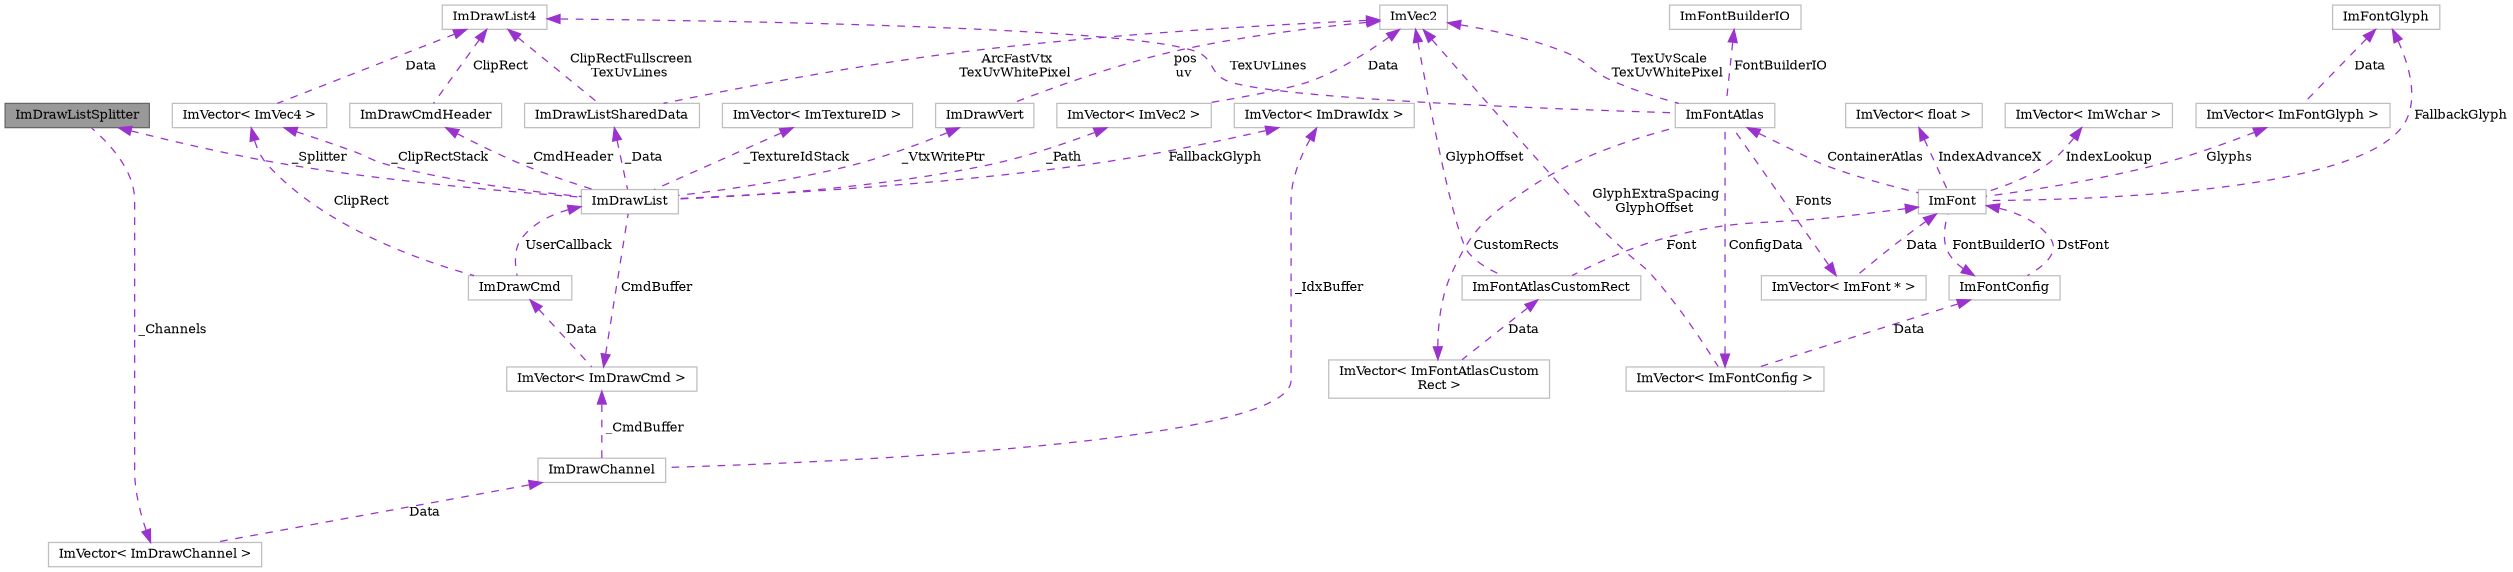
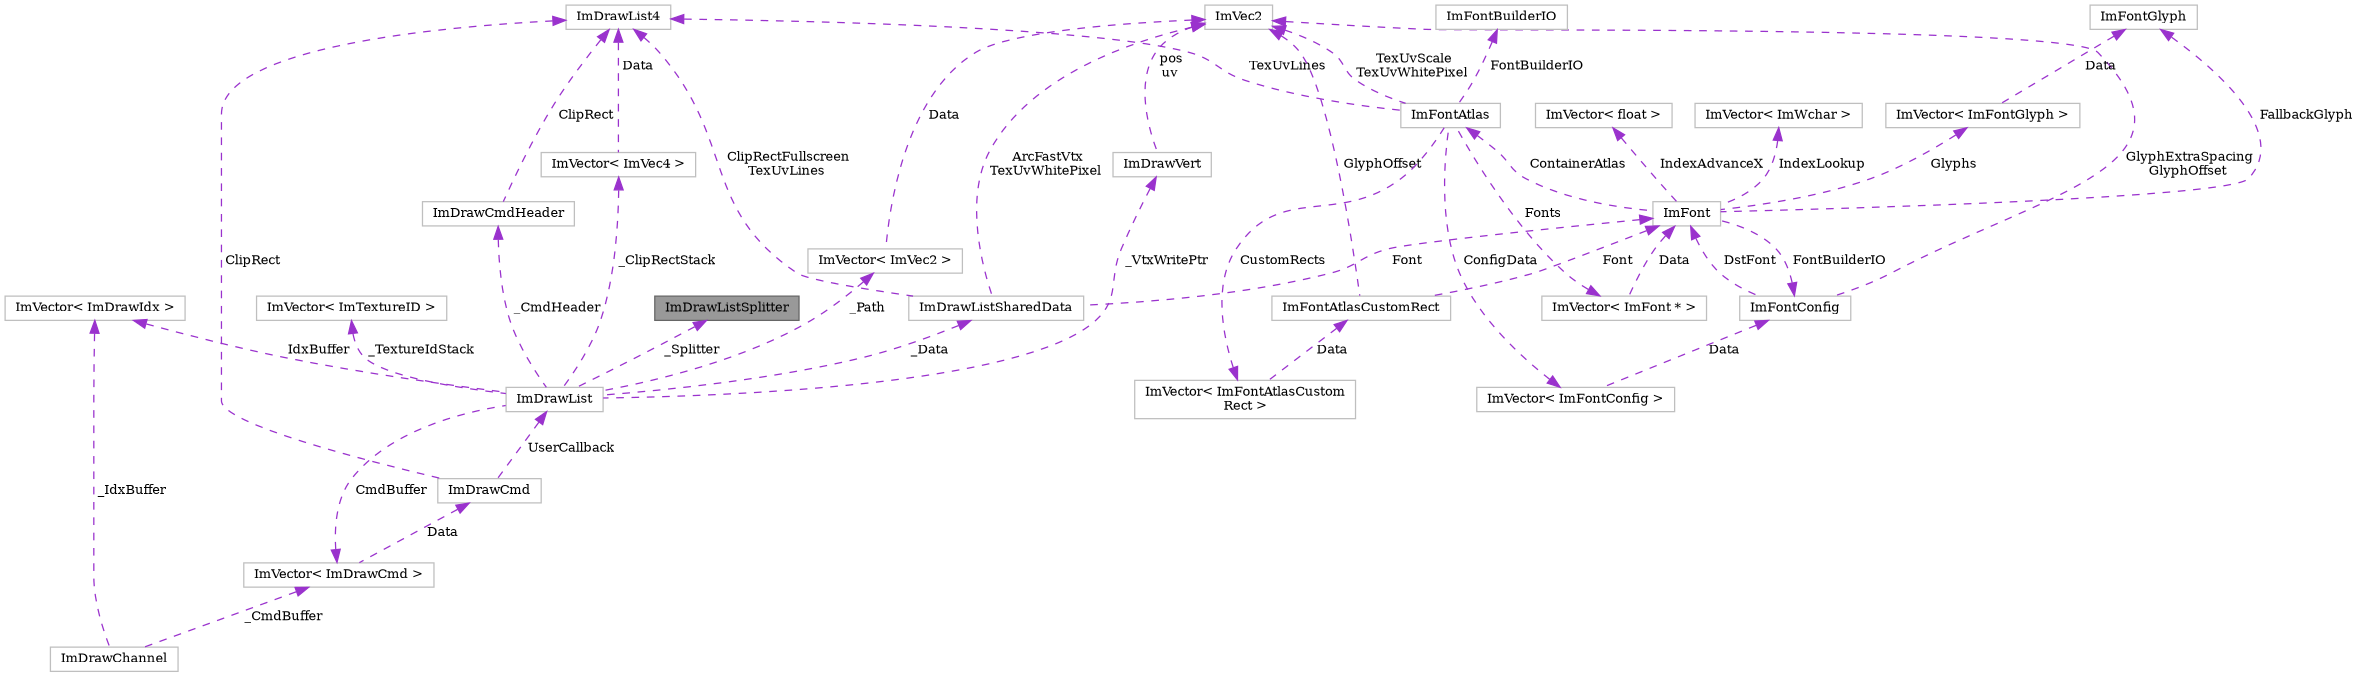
  digraph {
    fontname="DejaVu Serif"
    rankdir=TB
    node [color=grey75 fillcolor=white fontname="DejaVu Serif" fontsize=10 shape=box style=filled]
    edge [color=darkorchid3 dir=back fontname="DejaVu Serif" fontsize=10 labelfontname=Helvetica labelfontsize=10 style=dashed]
    n1 [color=gray40 fillcolor=grey60 fontcolor=black height=0.2 label=ImDrawListSplitter width=0.4]
    n2 [height=0.2 label=ImDrawList width=0.4]
    n3 [height=0.2 label=ImDrawCmd width=0.4]
-   n4 [height=0.2 label="ImVector\< ImDrawChannel \>" width=0.4]
    n5 [height=0.2 label=ImDrawChannel width=0.4]
    n6 [height=0.2 label="ImVector\< ImDrawCmd \>" width=0.4]
    n7 [height=0.2 label=ImDrawList4 width=0.4]
    n8 [height=0.2 label=ImDrawListSharedData width=0.4]
    n9 [height=0.2 label=ImFontAtlas width=0.4]
    n10 [height=0.2 label="ImVector\< ImVec4 \>" width=0.4]
    n11 [height=0.2 label=ImDrawCmdHeader width=0.4]
    n12 [height=0.2 label=ImFont width=0.4]
    n13 [height=0.2 label="ImVector\< ImDrawIdx \>" width=0.4]
    n14 [height=0.2 label=ImDrawVert width=0.4]
    n15 [height=0.2 label=ImVec2 width=0.4]
    n16 [height=0.2 label=ImFontAtlasCustomRect width=0.4]
    n17 [height=0.2 label=ImFontConfig width=0.4]
    n18 [height=0.2 label="ImVector\< ImVec2 \>" width=0.4]
    n19 [height=0.2 label="ImVector\< ImFontAtlasCustom\lRect \>" width=0.4]
    n20 [height=0.2 label="ImVector\< ImFontConfig \>" width=0.4]
    n21 [height=0.2 label="ImVector\< ImFont * \>" width=0.4]
    n22 [height=0.2 label="ImVector\< float \>" width=0.4]
    n23 [height=0.2 label="ImVector\< ImWchar \>" width=0.4]
    n24 [height=0.2 label="ImVector\< ImFontGlyph \>" width=0.4]
    n25 [height=0.2 label=ImFontGlyph width=0.4]
    n26 [height=0.2 label=ImFontBuilderIO width=0.4]
    n27 [height=0.2 label="ImVector\< ImTextureID \>" width=0.4]
    n1 -> n2 [label=" _Splitter"]
    n2 -> n3 [label=" UserCallback"]
    n3 -> n6 [label=" Data"]
-   n4 -> n1 [label=" _Channels"]
-   n5 -> n4 [label=" Data"]
    n6 -> n2 [label=" CmdBuffer"]
    n6 -> n5 [label=" _CmdBuffer"]
-   n10 -> n3 [label=" ClipRect"]
+   n7 -> n3 [label=" ClipRect"]
    n7 -> n8 [label=" ClipRectFullscreen\nTexUvLines"]
    n7 -> n9 [label=" TexUvLines"]
    n7 -> n10 [label=" Data"]
    n7 -> n11 [label=" ClipRect"]
    n8 -> n2 [label=" _Data"]
    n9 -> n12 [label=" ContainerAtlas"]
    n10 -> n2 [label=" _ClipRectStack"]
    n11 -> n2 [label=" _CmdHeader"]
+   n12 -> n8 [label=" Font"]
    n12 -> n16 [label=" Font"]
    n12 -> n17 [label=" DstFont"]
    n12 -> n21 [label=" Data"]
-   n13 -> n2 [label=" FallbackGlyph"]
+   n13 -> n2 [label=" IdxBuffer"]
    n13 -> n5 [label=" _IdxBuffer"]
    n14 -> n2 [label=" _VtxWritePtr"]
    n15 -> n8 [label=" ArcFastVtx\nTexUvWhitePixel"]
    n15 -> n9 [label=" TexUvScale\nTexUvWhitePixel"]
    n15 -> n14 [label=" pos\nuv"]
    n15 -> n16 [label=" GlyphOffset"]
-   n15 -> n20 [label=" GlyphExtraSpacing\nGlyphOffset"]
+   n15 -> n17 [label=" GlyphExtraSpacing\nGlyphOffset"]
    n15 -> n18 [label=" Data"]
    n16 -> n19 [label=" Data"]
    n17 -> n12 [label=" FontBuilderIO"]
    n17 -> n20 [label=" Data"]
    n18 -> n2 [label=" _Path"]
    n19 -> n9 [label=" CustomRects"]
    n20 -> n9 [label=" ConfigData"]
    n21 -> n9 [label=" Fonts"]
    n22 -> n12 [label=" IndexAdvanceX"]
    n23 -> n12 [label=" IndexLookup"]
    n24 -> n12 [label=" Glyphs"]
    n25 -> n12 [label=" FallbackGlyph"]
    n25 -> n24 [label=" Data"]
    n26 -> n9 [label=" FontBuilderIO"]
    n27 -> n2 [label=" _TextureIdStack"]
  }
